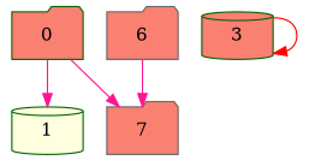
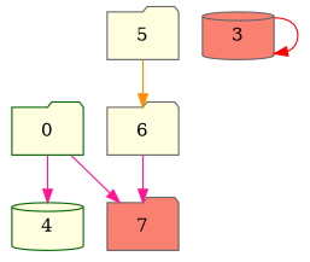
  digraph {
    node [color=darkgreen fillcolor=salmon shape=folder style=filled]
    edge [color=deeppink]
-   n1 [label=0]
-   n2 [fillcolor=lightyellow label=1 shape=cylinder]
+   n1 [fillcolor=lightyellow label=0]
+   n2 [fillcolor=lightyellow label=4 shape=cylinder]
    n3 [color=gray40 label=7]
-   n4 [label=3 shape=cylinder]
-   n6 [color=gray40 label=6]
+   n4 [color=gray40 label=3 shape=cylinder]
+   n5 [color=gray40 fillcolor=lightyellow label=5]
+   n6 [color=gray40 fillcolor=lightyellow label=6]
    n1 -> n2
    n1 -> n3
    n4 -> n4 [color=red]
+   n5 -> n6 [color=darkorange]
    n6 -> n3
  }
